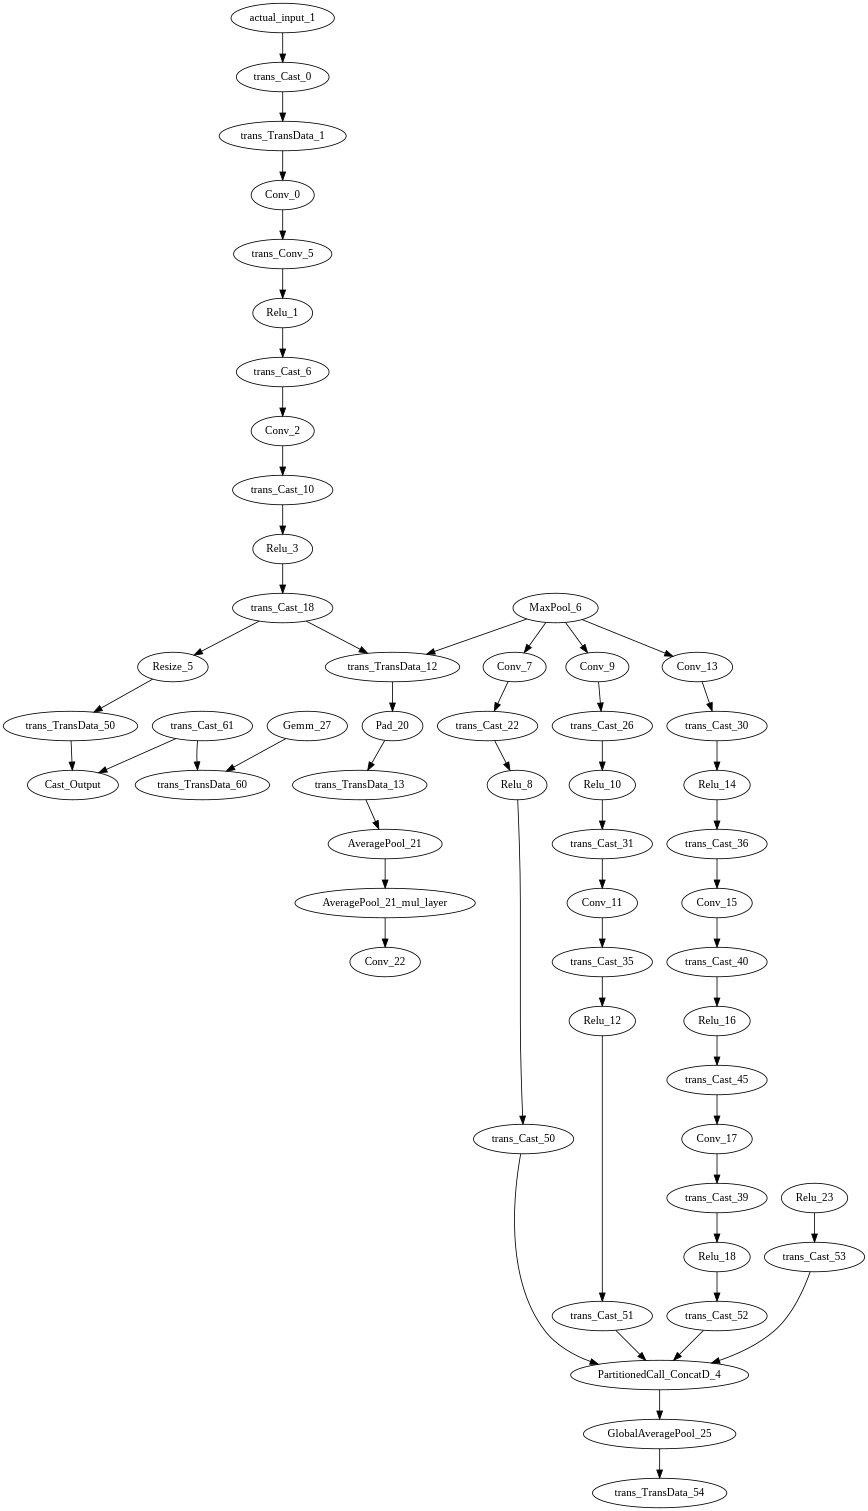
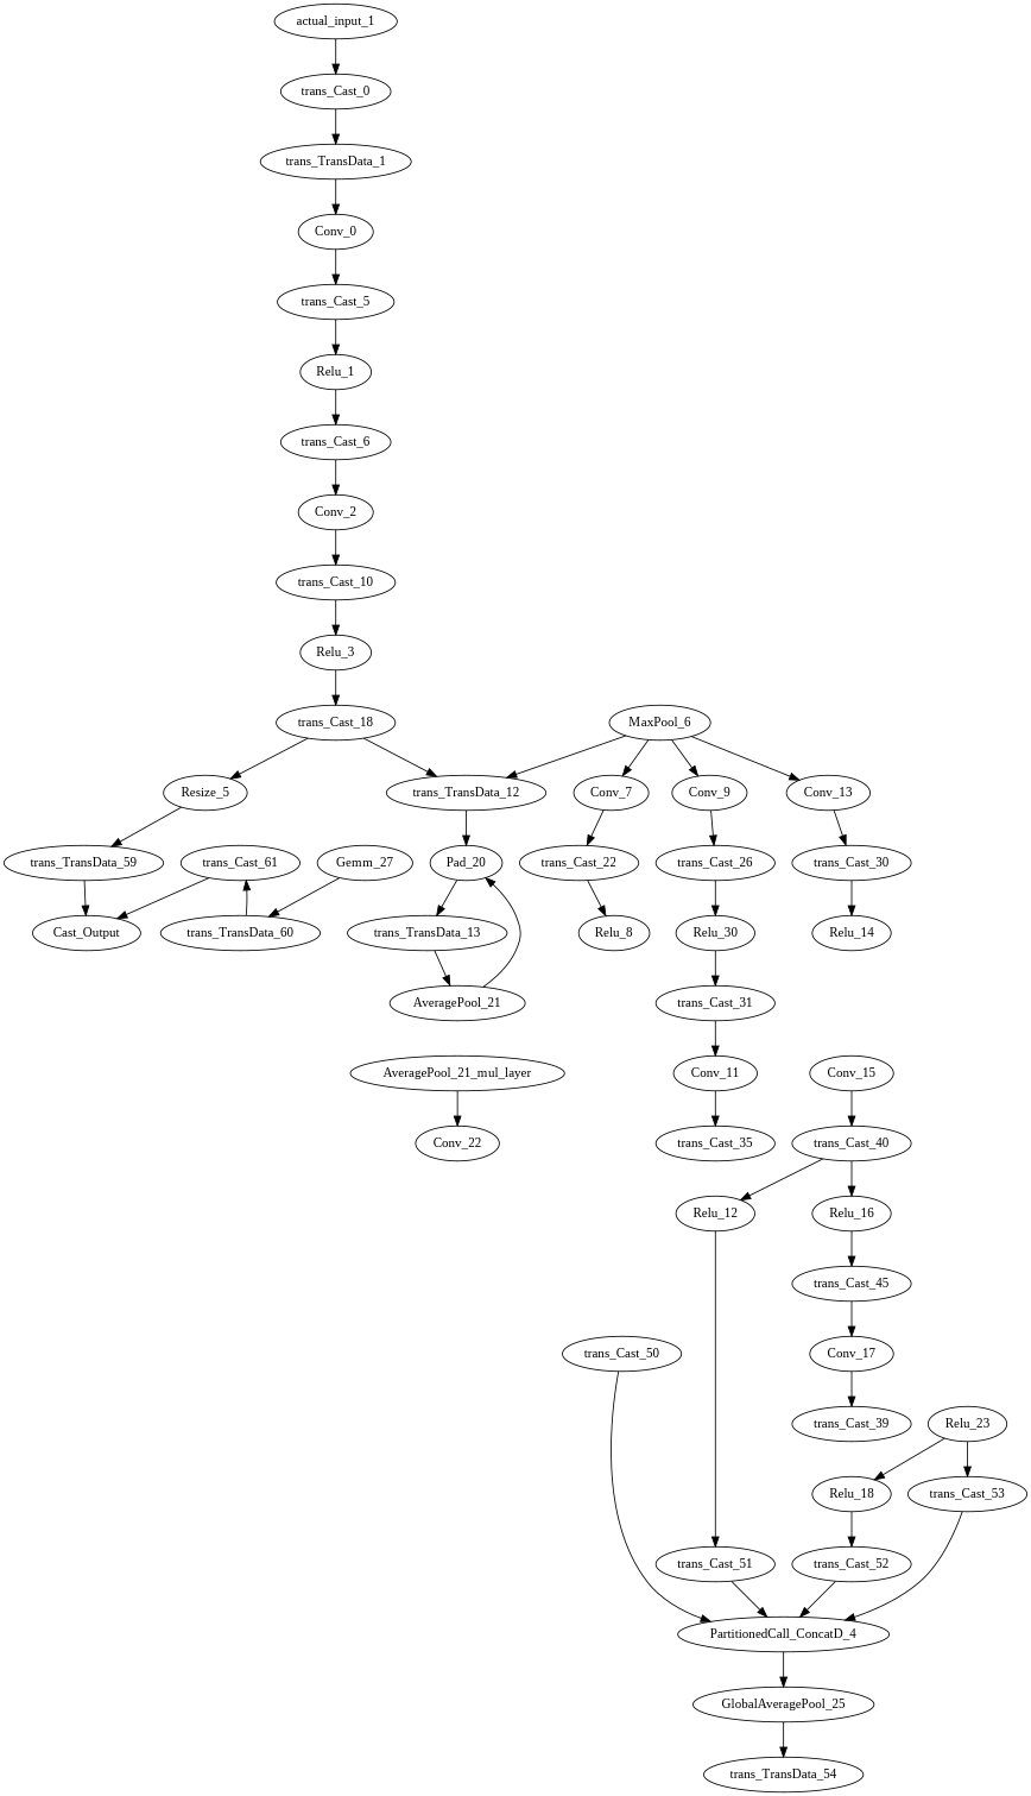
  digraph {
    fontname="Liberation Serif"
    node [fontname="Liberation Serif" weight=1000.0]
    edge [fontname="Liberation Serif"]
    trans_Cast_0 [weight=3.5779650000000003]
    actual_input_1
    trans_TransData_1
    Conv_0
-   trans_Cast_5 [weight=7.929501 label=trans_Conv_5]
+   trans_Cast_5 [weight=7.929501]
    Relu_1 [weight=2.264535]
    trans_Cast_6 [weight=8.978477999999999]
    Conv_2
    trans_Cast_10 [weight=44.822336]
    Relu_3 [weight=11.924647]
    trans_Cast_18 [weight=50.66285]
    Resize_5
    trans_TransData_12
-   trans_TransData_59 [label=trans_TransData_50]
+   trans_TransData_59
    MaxPool_6
    Conv_7
    Conv_13
    Conv_9
    n19 [label=Cast_Output weight=0.0]
    trans_Cast_22 [weight=4.110306]
    Pad_20
    trans_Cast_30 [weight=3.914876]
    trans_Cast_26 [weight=3.014932]
    Relu_8 [weight=0.902201]
    trans_TransData_13
    Relu_14 [weight=1.127723]
-   Relu_10 [weight=0.899186]
+   Relu_10 [weight=0.899186 label=Relu_30]
    trans_Cast_50 [weight=4.413127]
    PartitionedCall_ConcatD_4
    GlobalAveragePool_25
    trans_TransData_54
    trans_Cast_31 [weight=3.363027]
    Conv_11
    trans_Cast_35 [weight=3.916572]
    Relu_12 [weight=1.036835]
    trans_Cast_51 [weight=4.393926]
-   trans_Cast_36 [weight=4.404741]
    Conv_15
    trans_Cast_40 [weight=5.741375]
    Relu_16 [weight=1.552447]
    trans_Cast_45 [weight=6.491165]
    Conv_17
    n43 [label=trans_Cast_39 weight=5.7852250000000005]
    Relu_18 [weight=1.5867339999999999]
    trans_Cast_52 [weight=6.495811]
    AveragePool_21
    AveragePool_21_mul_layer
    Conv_22
    Relu_23 [weight=0.514737]
    trans_Cast_53 [weight=2.284897]
    Gemm_27
    trans_TransData_60
    trans_Cast_61 [weight=0.241564]
    trans_Cast_0 -> trans_TransData_1
    actual_input_1 -> trans_Cast_0
    trans_TransData_1 -> Conv_0
    Conv_0 -> trans_Cast_5
    trans_Cast_5 -> Relu_1
    Relu_1 -> trans_Cast_6
    trans_Cast_6 -> Conv_2
    Conv_2 -> trans_Cast_10
    trans_Cast_10 -> Relu_3
    Relu_3 -> trans_Cast_18
    trans_Cast_18 -> Resize_5
    trans_Cast_18 -> trans_TransData_12
    Resize_5 -> trans_TransData_59
    trans_TransData_12 -> Pad_20
    trans_TransData_59 -> n19
    MaxPool_6 -> trans_TransData_12
    MaxPool_6 -> Conv_7
    MaxPool_6 -> Conv_13
    MaxPool_6 -> Conv_9
    Conv_7 -> trans_Cast_22
    Conv_13 -> trans_Cast_30
    Conv_9 -> trans_Cast_26
    trans_Cast_22 -> Relu_8
    Pad_20 -> trans_TransData_13
    trans_Cast_30 -> Relu_14
    trans_Cast_26 -> Relu_10
-   Relu_8 -> trans_Cast_50
    trans_TransData_13 -> AveragePool_21
-   Relu_14 -> trans_Cast_36
    Relu_10 -> trans_Cast_31
    trans_Cast_50 -> PartitionedCall_ConcatD_4
    PartitionedCall_ConcatD_4 -> GlobalAveragePool_25
    GlobalAveragePool_25 -> trans_TransData_54
    trans_Cast_31 -> Conv_11
    Conv_11 -> trans_Cast_35
-   trans_Cast_35 -> Relu_12
+   trans_Cast_40 -> Relu_12
    Relu_12 -> trans_Cast_51
    trans_Cast_51 -> PartitionedCall_ConcatD_4
-   trans_Cast_36 -> Conv_15
    Conv_15 -> trans_Cast_40
    trans_Cast_40 -> Relu_16
    Relu_16 -> trans_Cast_45
    trans_Cast_45 -> Conv_17
    Conv_17 -> n43
-   n43 -> Relu_18
+   Relu_23 -> Relu_18
    Relu_18 -> trans_Cast_52
    trans_Cast_52 -> PartitionedCall_ConcatD_4
-   AveragePool_21 -> AveragePool_21_mul_layer
+   AveragePool_21 -> Pad_20
    AveragePool_21_mul_layer -> Conv_22
    Relu_23 -> trans_Cast_53
    trans_Cast_53 -> PartitionedCall_ConcatD_4
    Gemm_27 -> trans_TransData_60
-   trans_Cast_61 -> trans_TransData_60
+   trans_TransData_60 -> trans_Cast_61
    trans_Cast_61 -> n19
  }
